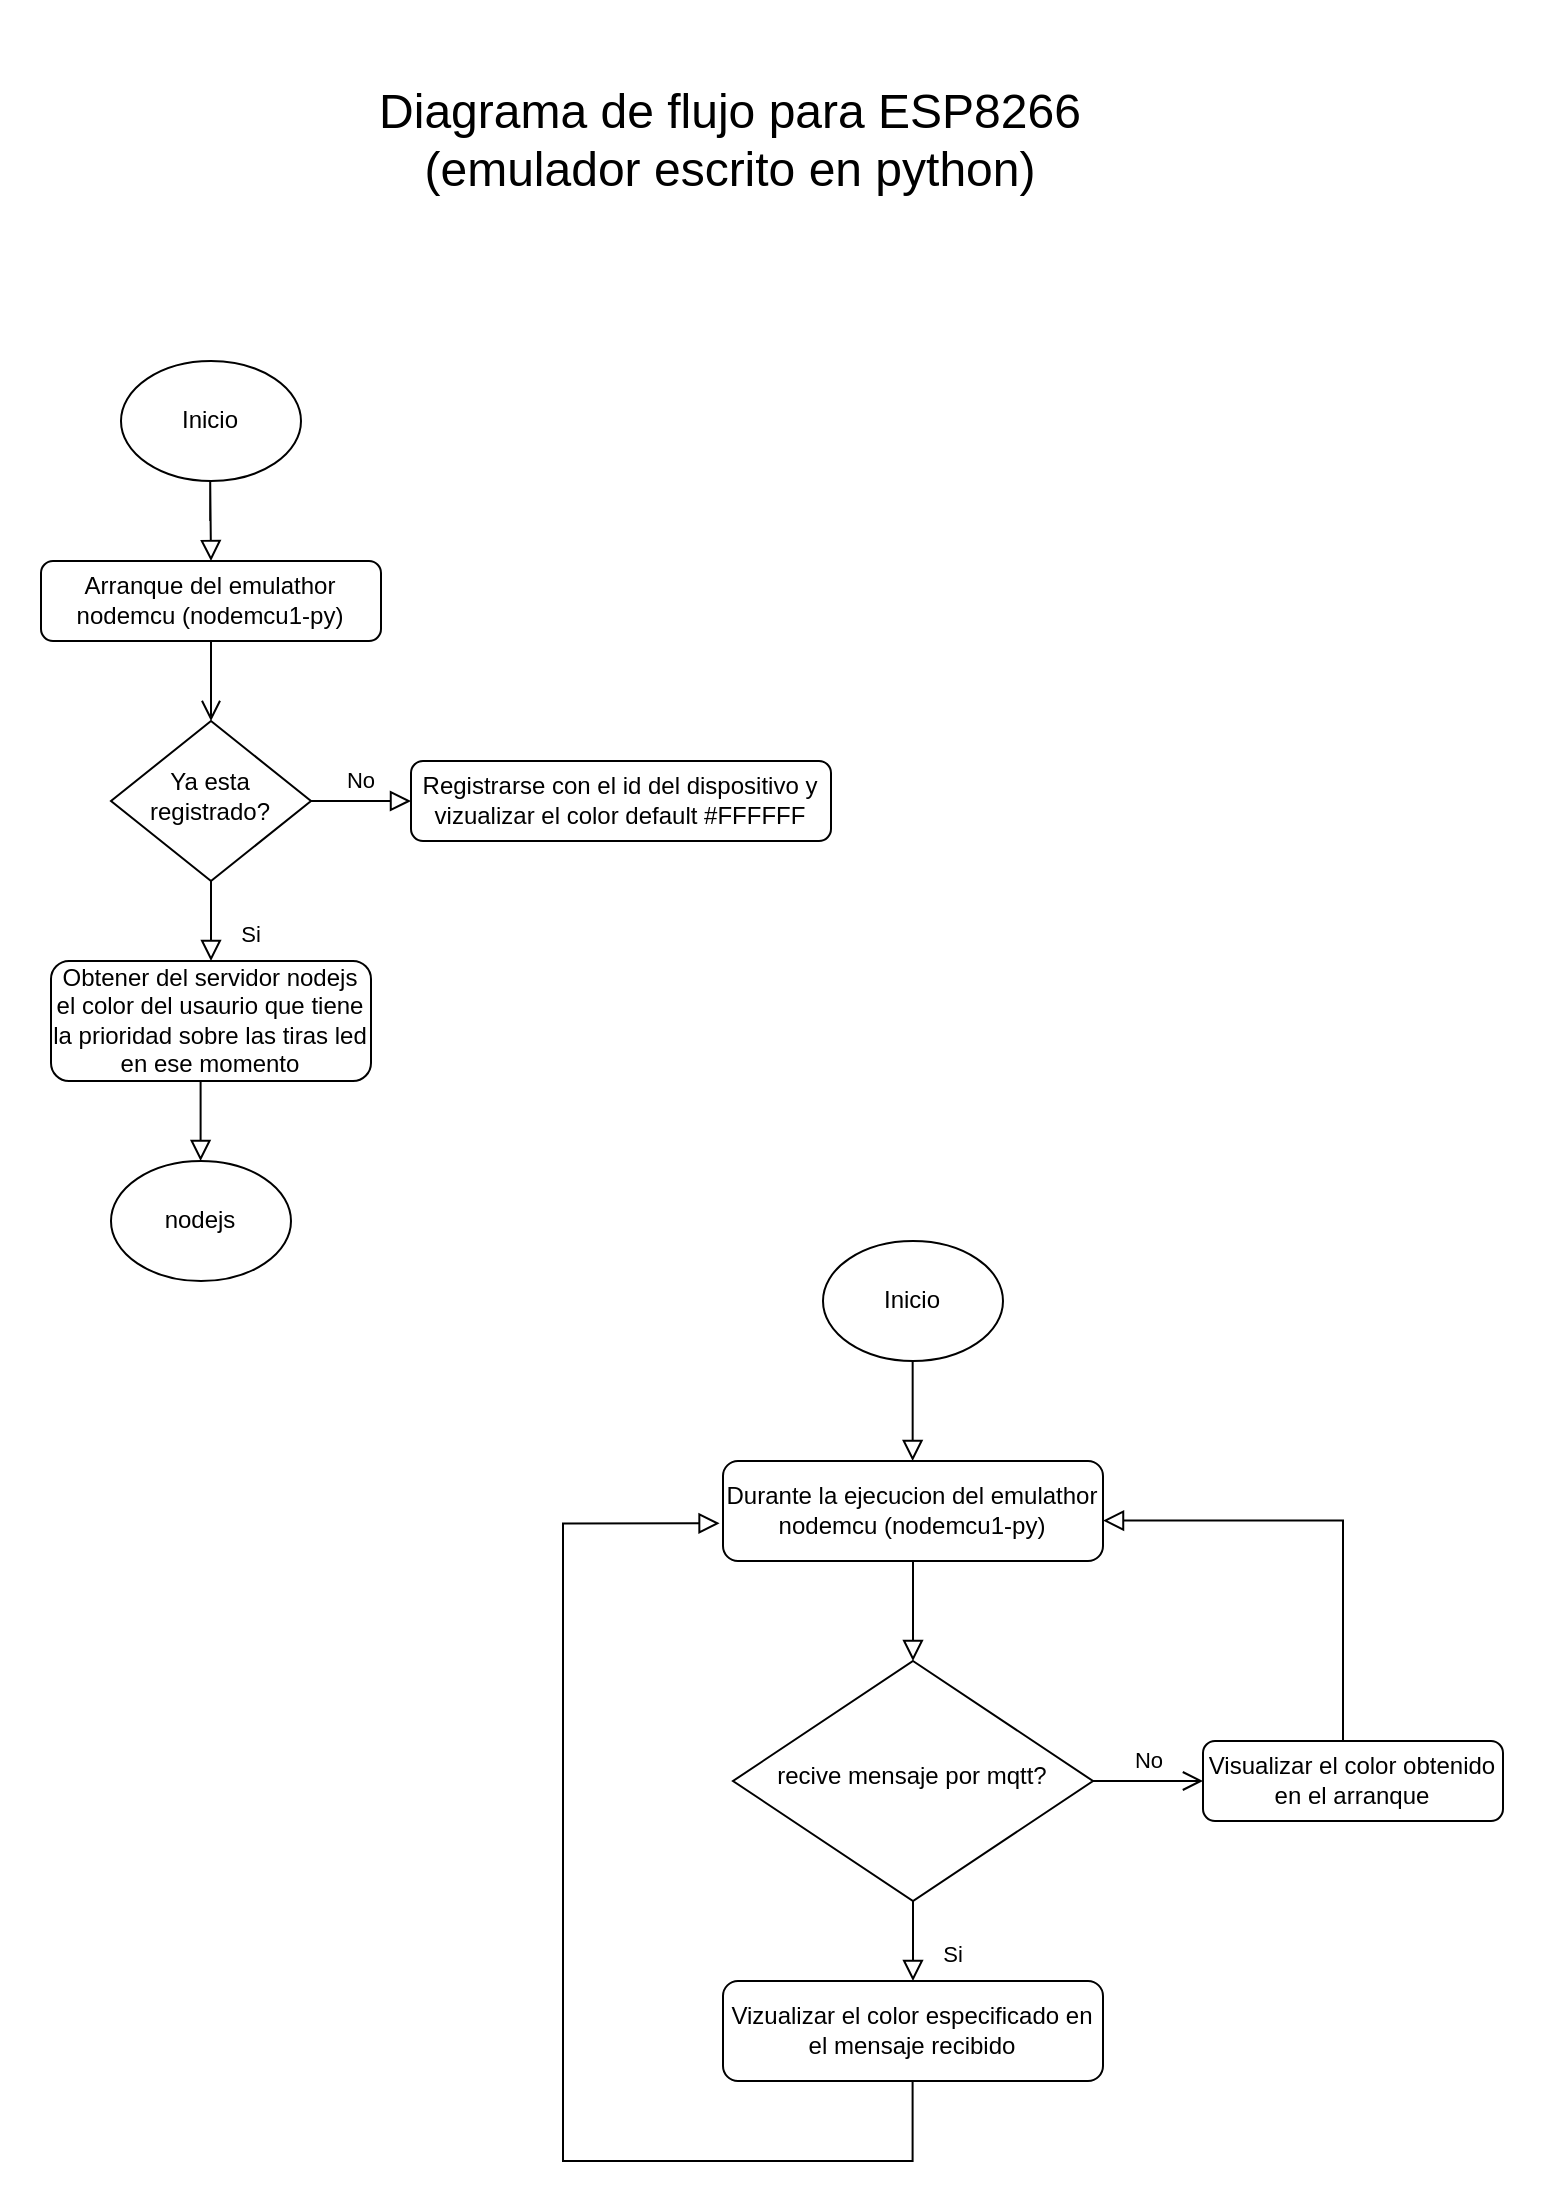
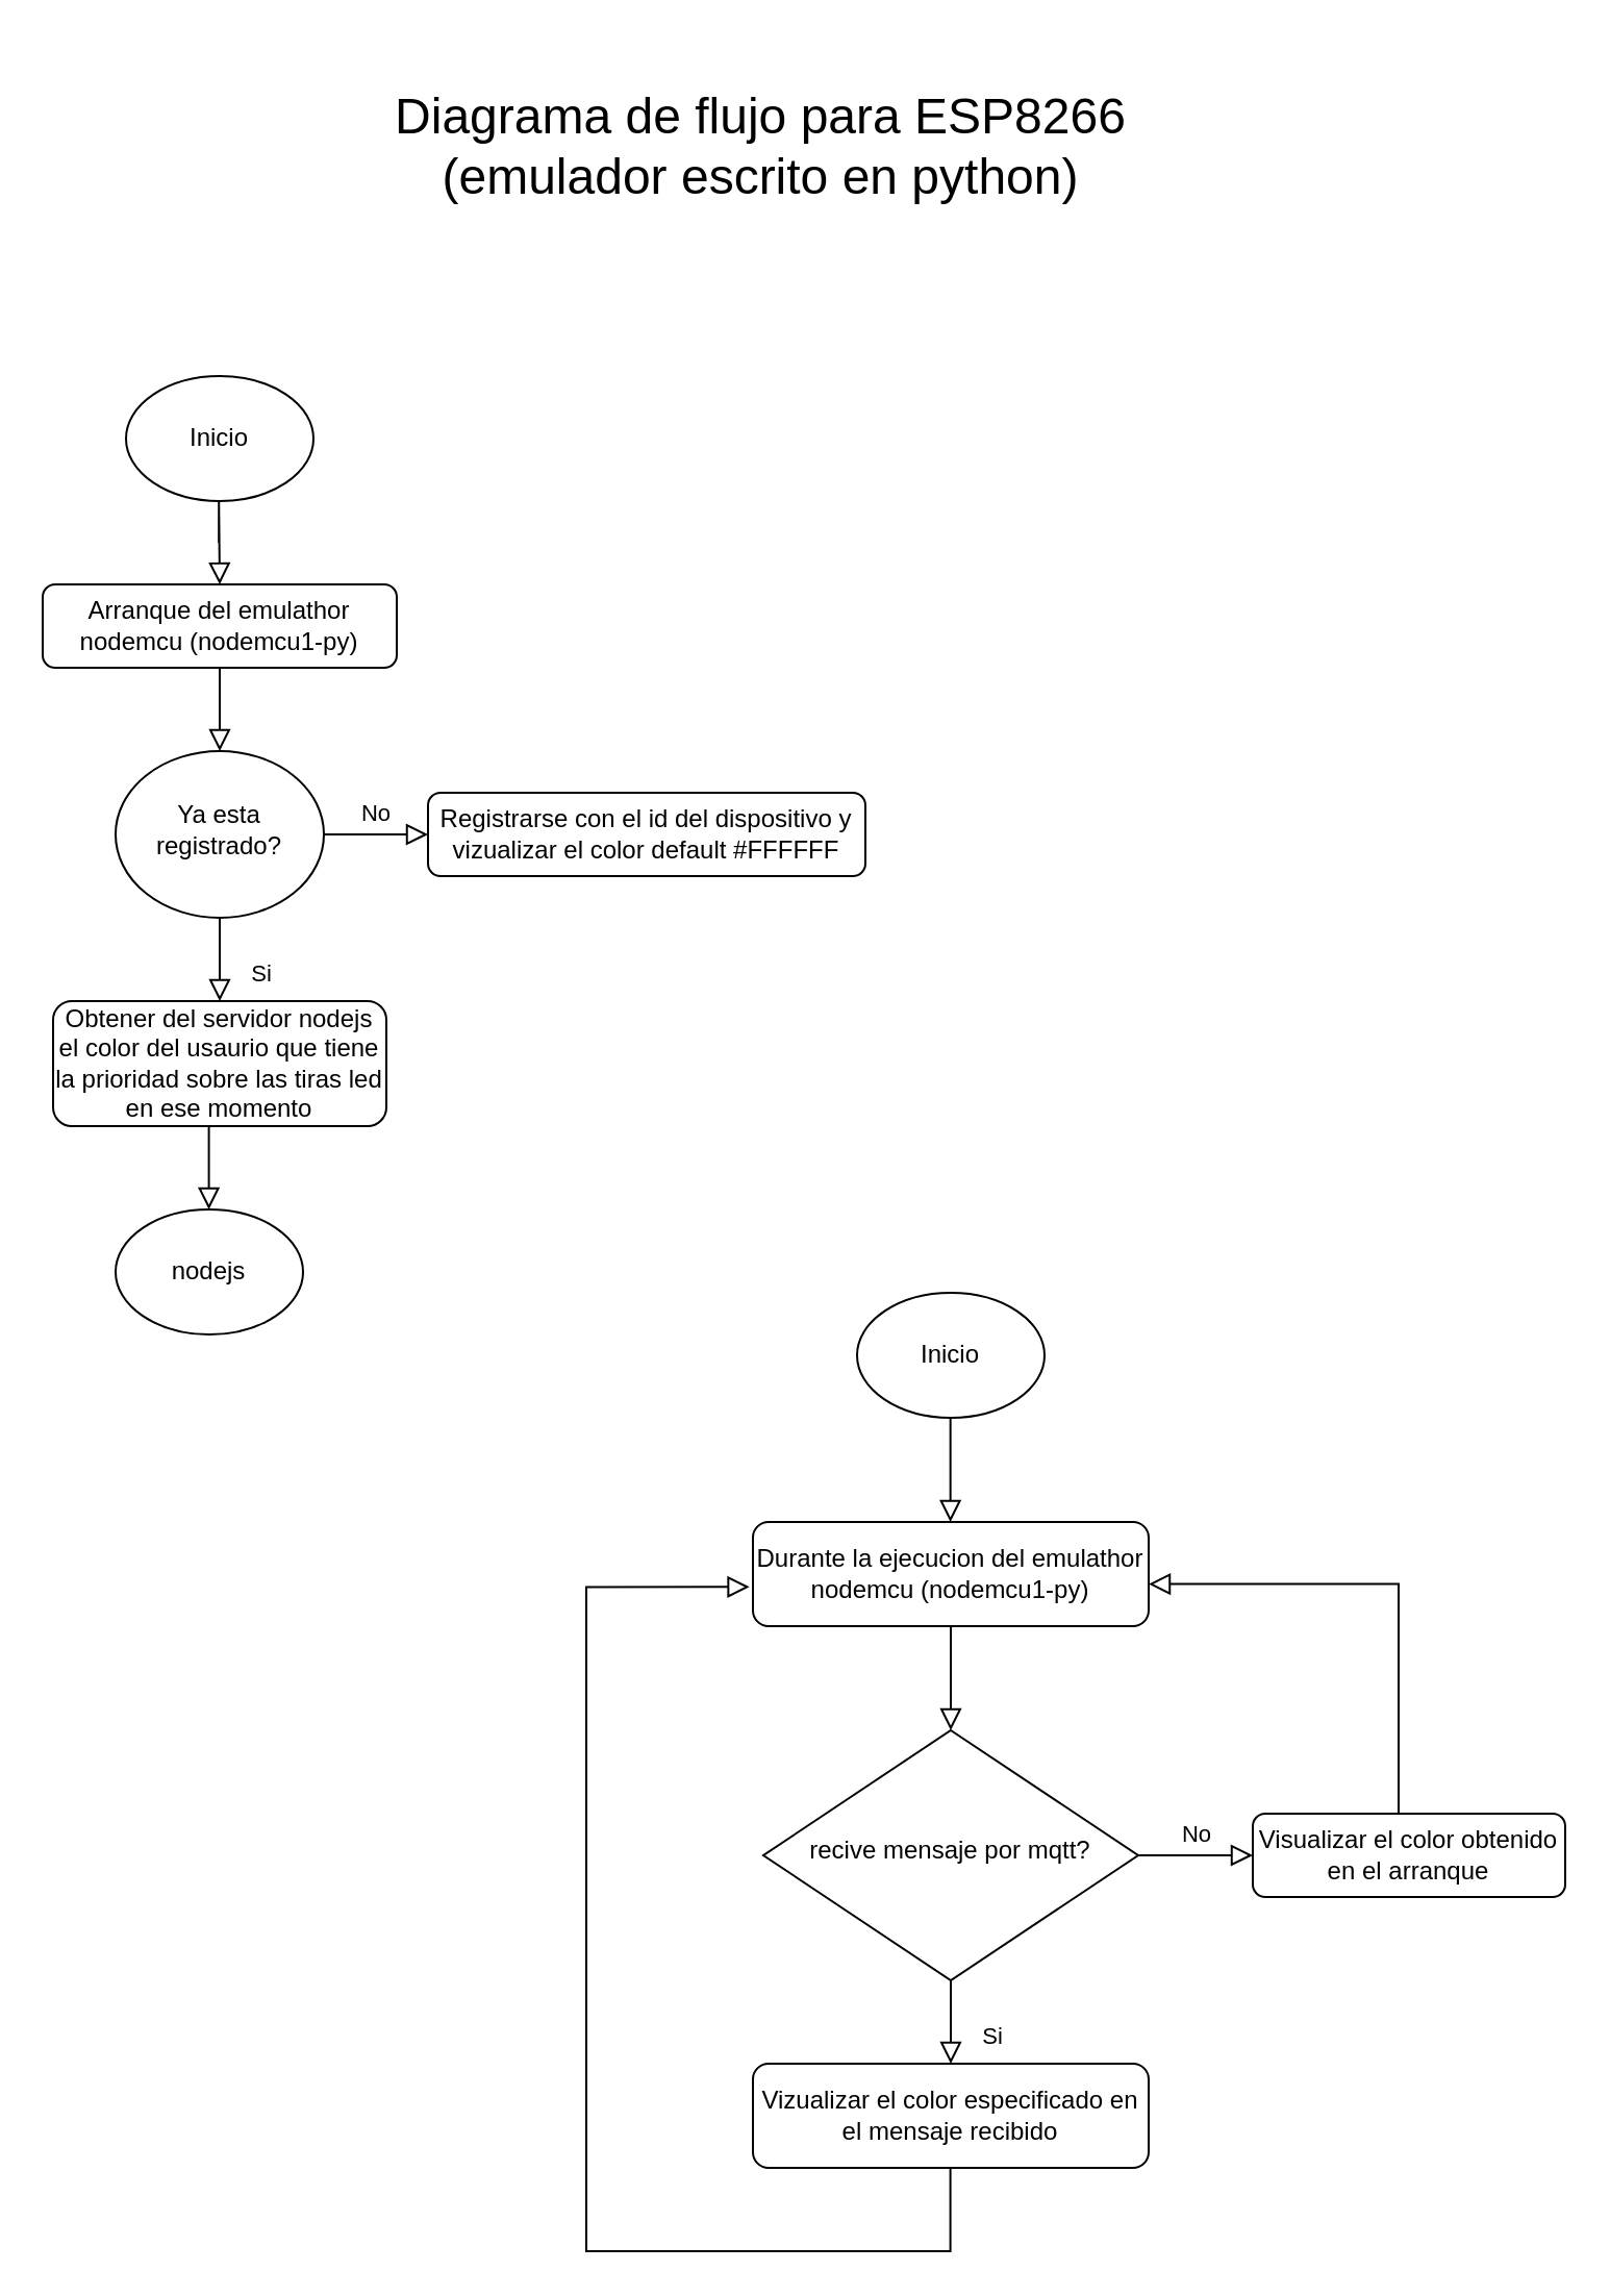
  <mxCell id="0" />
  <mxCell id="1" parent="0" />
- <mxCell id="2" value="" style="rounded=0;html=1;jettySize=auto;orthogonalLoop=1;fontSize=11;endArrow=open;endFill=0;endSize=8;strokeWidth=1;shadow=0;labelBackgroundColor=none;edgeStyle=orthogonalEdgeStyle;" parent="1" source="3" target="5" edge="1"><mxGeometry relative="1" as="geometry" /></mxCell>
+ <mxCell id="2" value="" style="rounded=0;html=1;jettySize=auto;orthogonalLoop=1;fontSize=11;endArrow=block;endFill=0;endSize=8;strokeWidth=1;shadow=0;labelBackgroundColor=none;edgeStyle=orthogonalEdgeStyle;" parent="1" source="3" target="5" edge="1"><mxGeometry relative="1" as="geometry" /></mxCell>
  <mxCell id="3" value="Arranque del emulathor nodemcu (nodemcu1-py)" style="rounded=1;whiteSpace=wrap;html=1;fontSize=12;glass=0;strokeWidth=1;shadow=0;" parent="1" vertex="1"><mxGeometry x="20" y="280" width="170" height="40" as="geometry" /></mxCell>
  <mxCell id="4" value="No" style="edgeStyle=orthogonalEdgeStyle;rounded=0;html=1;jettySize=auto;orthogonalLoop=1;fontSize=11;endArrow=block;endFill=0;endSize=8;strokeWidth=1;shadow=0;labelBackgroundColor=none;" parent="1" source="5" target="6" edge="1"><mxGeometry y="10" relative="1" as="geometry"><mxPoint as="offset" /></mxGeometry></mxCell>
- <mxCell id="5" value="Ya esta registrado?" style="rhombus;whiteSpace=wrap;html=1;shadow=0;fontFamily=Helvetica;fontSize=12;align=center;strokeWidth=1;spacing=6;spacingTop=-4;" parent="1" vertex="1"><mxGeometry x="55" y="360" width="100" height="80" as="geometry" /></mxCell>
+ <mxCell id="5" value="Ya esta registrado?" style="ellipse;whiteSpace=wrap;html=1;shadow=0;fontFamily=Helvetica;fontSize=12;align=center;strokeWidth=1;spacing=6;spacingTop=-4;" parent="1" vertex="1"><mxGeometry x="55" y="360" width="100" height="80" as="geometry" /></mxCell>
  <mxCell id="6" value="Registrarse con el id del dispositivo y vizualizar el color default #FFFFFF" style="rounded=1;whiteSpace=wrap;html=1;fontSize=12;glass=0;strokeWidth=1;shadow=0;" parent="1" vertex="1"><mxGeometry x="205" y="380" width="210" height="40" as="geometry" /></mxCell>
  <mxCell id="7" value="Si" style="rounded=0;html=1;jettySize=auto;orthogonalLoop=1;fontSize=11;endArrow=block;endFill=0;endSize=8;strokeWidth=1;shadow=0;labelBackgroundColor=none;edgeStyle=orthogonalEdgeStyle;exitX=0.5;exitY=1;exitDx=0;exitDy=0;" parent="1" source="5" target="8" edge="1"><mxGeometry x="0.333" y="20" relative="1" as="geometry"><mxPoint as="offset" /><mxPoint x="105" y="560" as="sourcePoint" /></mxGeometry></mxCell>
  <mxCell id="8" value="Obtener del servidor nodejs el color del usaurio que tiene la prioridad sobre las tiras led en ese momento" style="rounded=1;whiteSpace=wrap;html=1;fontSize=12;glass=0;strokeWidth=1;shadow=0;" parent="1" vertex="1"><mxGeometry x="25" y="480" width="160" height="60" as="geometry" /></mxCell>
  <mxCell id="9" value="Inicio" style="ellipse;whiteSpace=wrap;html=1;" vertex="1" parent="1"><mxGeometry x="60" y="180" width="90" height="60" as="geometry" /></mxCell>
  <mxCell id="10" value="" style="rounded=0;html=1;jettySize=auto;orthogonalLoop=1;fontSize=11;endArrow=block;endFill=0;endSize=8;strokeWidth=1;shadow=0;labelBackgroundColor=none;edgeStyle=orthogonalEdgeStyle;" edge="1" parent="1"><mxGeometry relative="1" as="geometry"><mxPoint x="104.58" y="260" as="sourcePoint" /><mxPoint x="105" y="280" as="targetPoint" /><Array as="points"><mxPoint x="104.58" y="240" /><mxPoint x="104.58" y="240" /></Array></mxGeometry></mxCell>
  <mxCell id="11" value="nodejs" style="ellipse;whiteSpace=wrap;html=1;" vertex="1" parent="1"><mxGeometry x="55" y="580" width="90" height="60" as="geometry" /></mxCell>
  <mxCell id="12" value="" style="rounded=0;html=1;jettySize=auto;orthogonalLoop=1;fontSize=11;endArrow=block;endFill=0;endSize=8;strokeWidth=1;shadow=0;labelBackgroundColor=none;edgeStyle=orthogonalEdgeStyle;exitX=0.5;exitY=1;exitDx=0;exitDy=0;" edge="1" parent="1"><mxGeometry x="0.333" y="20" relative="1" as="geometry"><mxPoint as="offset" /><mxPoint x="99.8" y="540" as="sourcePoint" /><mxPoint x="99.8" y="580" as="targetPoint" /><Array as="points"><mxPoint x="99.8" y="580" /><mxPoint x="99.8" y="580" /></Array></mxGeometry></mxCell>
  <mxCell id="13" value="" style="rounded=0;html=1;jettySize=auto;orthogonalLoop=1;fontSize=11;endArrow=block;endFill=0;endSize=8;strokeWidth=1;shadow=0;labelBackgroundColor=none;edgeStyle=orthogonalEdgeStyle;" edge="1" parent="1" source="14" target="16"><mxGeometry relative="1" as="geometry" /></mxCell>
  <mxCell id="14" value="Durante la ejecucion del emulathor nodemcu (nodemcu1-py)" style="rounded=1;whiteSpace=wrap;html=1;fontSize=12;glass=0;strokeWidth=1;shadow=0;" vertex="1" parent="1"><mxGeometry x="361" y="730" width="190" height="50" as="geometry" /></mxCell>
- <mxCell id="15" value="No" style="edgeStyle=orthogonalEdgeStyle;rounded=0;html=1;jettySize=auto;orthogonalLoop=1;fontSize=11;endArrow=open;endFill=0;endSize=8;strokeWidth=1;shadow=0;labelBackgroundColor=none;" edge="1" parent="1" source="16" target="17"><mxGeometry y="10" relative="1" as="geometry"><mxPoint as="offset" /></mxGeometry></mxCell>
+ <mxCell id="15" value="No" style="edgeStyle=orthogonalEdgeStyle;rounded=0;html=1;jettySize=auto;orthogonalLoop=1;fontSize=11;endArrow=block;endFill=0;endSize=8;strokeWidth=1;shadow=0;labelBackgroundColor=none;" edge="1" parent="1" source="16" target="17"><mxGeometry y="10" relative="1" as="geometry"><mxPoint as="offset" /></mxGeometry></mxCell>
  <mxCell id="16" value="recive mensaje por mqtt?" style="rhombus;whiteSpace=wrap;html=1;shadow=0;fontFamily=Helvetica;fontSize=12;align=center;strokeWidth=1;spacing=6;spacingTop=-4;" vertex="1" parent="1"><mxGeometry x="366" y="830" width="180" height="120" as="geometry" /></mxCell>
  <mxCell id="17" value="Visualizar el color obtenido en el arranque" style="rounded=1;whiteSpace=wrap;html=1;fontSize=12;glass=0;strokeWidth=1;shadow=0;" vertex="1" parent="1"><mxGeometry x="601" y="870" width="150" height="40" as="geometry" /></mxCell>
  <mxCell id="18" value="Si" style="rounded=0;html=1;jettySize=auto;orthogonalLoop=1;fontSize=11;endArrow=block;endFill=0;endSize=8;strokeWidth=1;shadow=0;labelBackgroundColor=none;edgeStyle=orthogonalEdgeStyle;exitX=0.5;exitY=1;exitDx=0;exitDy=0;" edge="1" parent="1" source="16" target="19"><mxGeometry x="0.333" y="20" relative="1" as="geometry"><mxPoint as="offset" /><mxPoint x="456" y="1070" as="sourcePoint" /></mxGeometry></mxCell>
  <mxCell id="19" value="Vizualizar el color especificado en el mensaje recibido" style="rounded=1;whiteSpace=wrap;html=1;fontSize=12;glass=0;strokeWidth=1;shadow=0;" vertex="1" parent="1"><mxGeometry x="361" y="990" width="190" height="50" as="geometry" /></mxCell>
  <mxCell id="20" value="Inicio" style="ellipse;whiteSpace=wrap;html=1;" vertex="1" parent="1"><mxGeometry x="411" y="620" width="90" height="60" as="geometry" /></mxCell>
  <mxCell id="21" value="" style="rounded=0;html=1;jettySize=auto;orthogonalLoop=1;fontSize=11;endArrow=block;endFill=0;endSize=8;strokeWidth=1;shadow=0;labelBackgroundColor=none;edgeStyle=orthogonalEdgeStyle;exitX=0.5;exitY=1;exitDx=0;exitDy=0;entryX=-0.009;entryY=0.623;entryDx=0;entryDy=0;entryPerimeter=0;" edge="1" parent="1" target="14"><mxGeometry x="0.333" y="20" relative="1" as="geometry"><mxPoint as="offset" /><mxPoint x="455.8" y="1040" as="sourcePoint" /><mxPoint x="281" y="760" as="targetPoint" /><Array as="points"><mxPoint x="456" y="1080" /><mxPoint x="281" y="1080" /><mxPoint x="281" y="761" /></Array></mxGeometry></mxCell>
  <mxCell id="22" value="" style="rounded=0;html=1;jettySize=auto;orthogonalLoop=1;fontSize=11;endArrow=block;endFill=0;endSize=8;strokeWidth=1;shadow=0;labelBackgroundColor=none;edgeStyle=orthogonalEdgeStyle;" edge="1" parent="1"><mxGeometry relative="1" as="geometry"><mxPoint x="455.83" y="680" as="sourcePoint" /><mxPoint x="455.83" y="730" as="targetPoint" /></mxGeometry></mxCell>
  <mxCell id="23" value="" style="rounded=0;html=1;jettySize=auto;orthogonalLoop=1;fontSize=11;endArrow=block;endFill=0;endSize=8;strokeWidth=1;shadow=0;labelBackgroundColor=none;edgeStyle=orthogonalEdgeStyle;exitX=0.381;exitY=0;exitDx=0;exitDy=0;exitPerimeter=0;" edge="1" parent="1" source="17"><mxGeometry relative="1" as="geometry"><mxPoint x="731" y="760" as="sourcePoint" /><mxPoint x="551" y="759.8" as="targetPoint" /><Array as="points"><mxPoint x="671" y="870" /><mxPoint x="671" y="760" /></Array></mxGeometry></mxCell>
  <mxCell id="24" value="&lt;font style=&quot;font-size: 24px&quot;&gt;Diagrama de flujo para ESP8266 (emulador escrito en python)&lt;/font&gt;" style="text;html=1;align=center;verticalAlign=middle;whiteSpace=wrap;rounded=0;strokeWidth=1;" vertex="1" parent="1"><mxGeometry x="137" y="20" width="456" height="100" as="geometry" /></mxCell>
